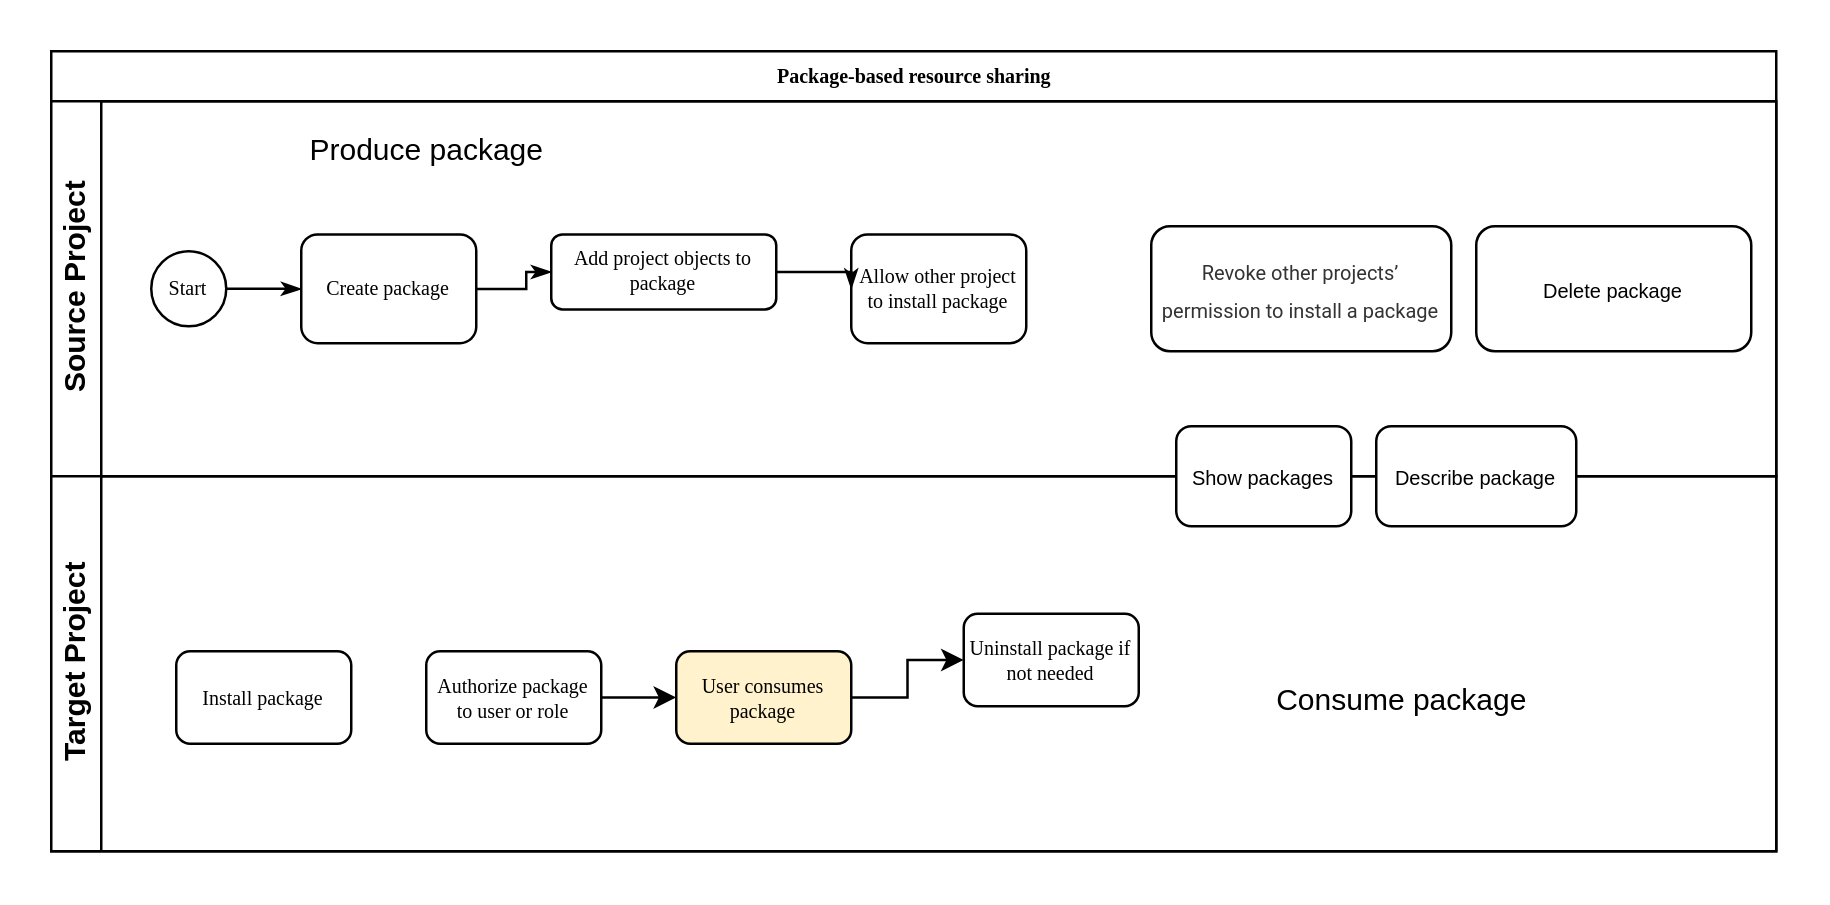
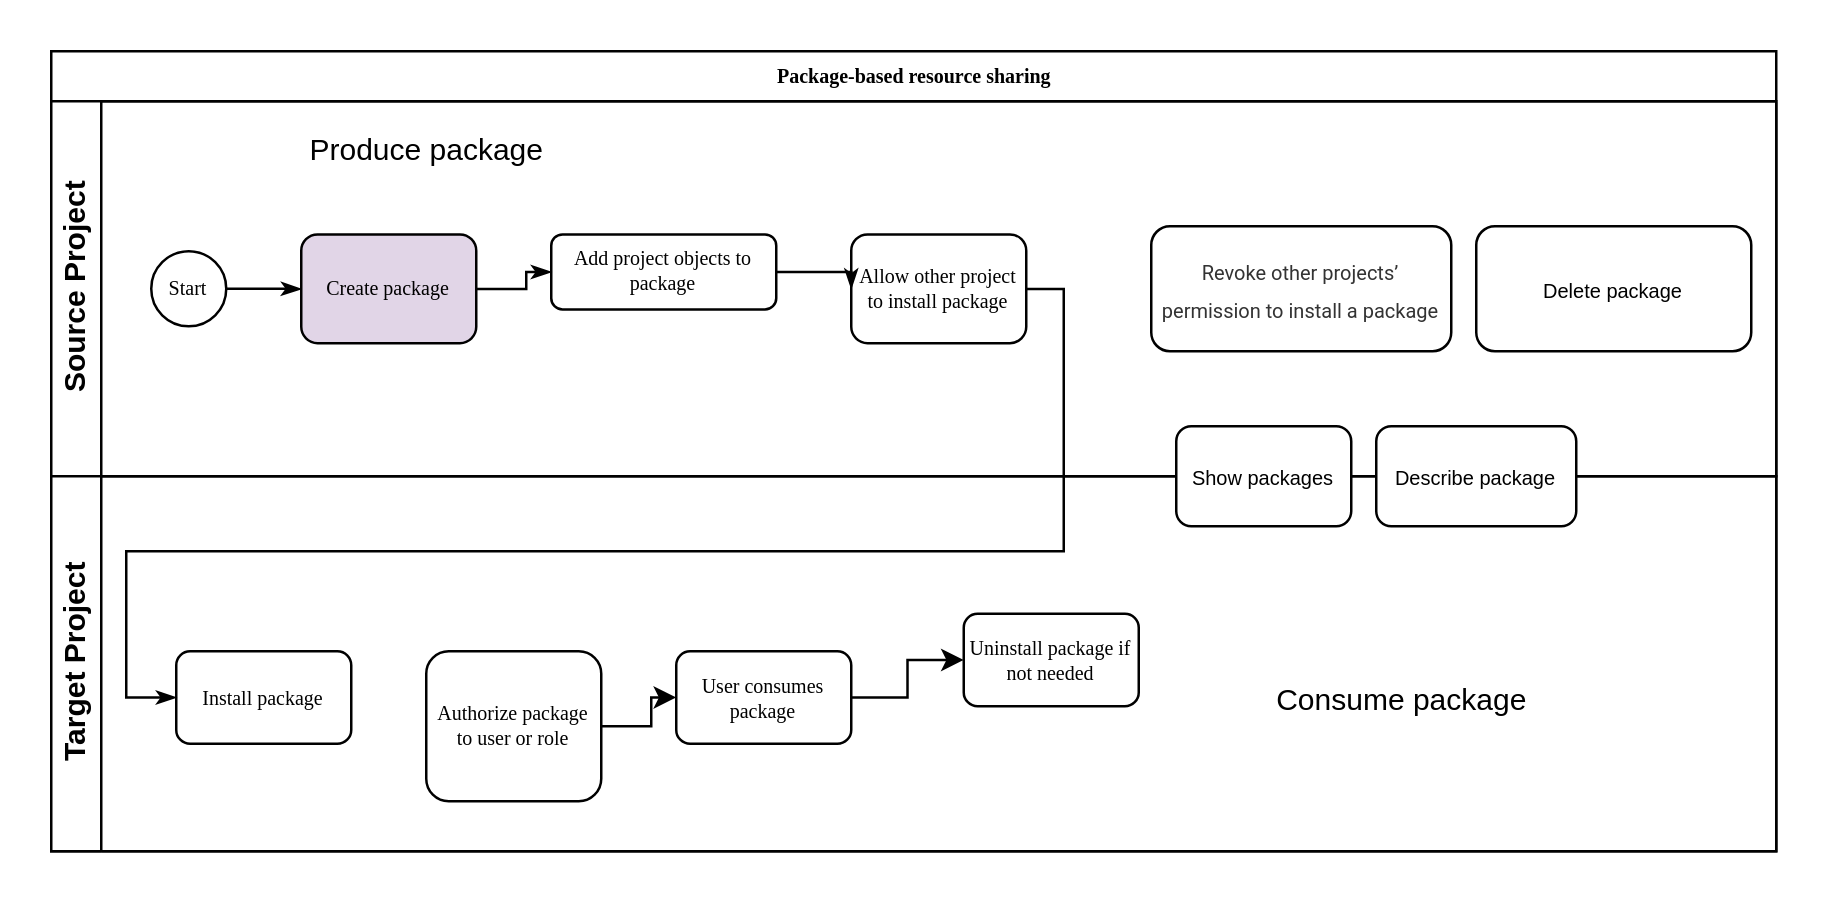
  <mxCell id="0" />
  <mxCell id="1" parent="0" />
  <mxCell id="2" value="Package-based resource sharing" style="swimlane;html=1;childLayout=stackLayout;horizontal=1;startSize=20;horizontalStack=0;rounded=0;shadow=0;labelBackgroundColor=none;strokeWidth=1;fontFamily=Verdana;fontSize=8;align=center;" parent="1" vertex="1"><mxGeometry x="20" y="20" width="690" height="320" as="geometry" /></mxCell>
  <mxCell id="3" value="Source Project" style="swimlane;html=1;startSize=20;horizontal=0;" parent="2" vertex="1"><mxGeometry y="20" width="690" height="150" as="geometry" /></mxCell>
  <mxCell id="4" style="edgeStyle=orthogonalEdgeStyle;rounded=0;html=1;labelBackgroundColor=none;startArrow=none;startFill=0;startSize=5;endArrow=classicThin;endFill=1;endSize=5;jettySize=auto;orthogonalLoop=1;strokeWidth=1;fontFamily=Verdana;fontSize=8" parent="3" source="5" target="6" edge="1"><mxGeometry relative="1" as="geometry" /></mxCell>
  <mxCell id="5" value="Start" style="ellipse;whiteSpace=wrap;html=1;rounded=0;shadow=0;labelBackgroundColor=none;strokeWidth=1;fontFamily=Verdana;fontSize=8;align=center;" parent="3" vertex="1"><mxGeometry x="40" y="60" width="30" height="30" as="geometry" /></mxCell>
- <mxCell id="6" value="Create package" style="rounded=1;whiteSpace=wrap;html=1;shadow=0;labelBackgroundColor=none;strokeWidth=1;fontFamily=Verdana;fontSize=8;align=center;" parent="3" vertex="1"><mxGeometry x="100" y="53.25" width="70" height="43.5" as="geometry" /></mxCell>
+ <mxCell id="6" value="Create package" style="rounded=1;whiteSpace=wrap;html=1;shadow=0;labelBackgroundColor=none;strokeWidth=1;fontFamily=Verdana;fontSize=8;align=center;fillColor=#e1d5e7;" parent="3" vertex="1"><mxGeometry x="100" y="53.25" width="70" height="43.5" as="geometry" /></mxCell>
  <mxCell id="7" value="Add project objects to package" style="rounded=1;whiteSpace=wrap;html=1;shadow=0;labelBackgroundColor=none;strokeWidth=1;fontFamily=Verdana;fontSize=8;align=center;" parent="3" vertex="1"><mxGeometry x="200" y="53.25" width="90" height="30" as="geometry" /></mxCell>
  <mxCell id="8" style="edgeStyle=orthogonalEdgeStyle;rounded=0;html=1;labelBackgroundColor=none;startArrow=none;startFill=0;startSize=5;endArrow=classicThin;endFill=1;endSize=5;jettySize=auto;orthogonalLoop=1;strokeWidth=1;fontFamily=Verdana;fontSize=8" parent="3" source="6" target="7" edge="1"><mxGeometry relative="1" as="geometry" /></mxCell>
  <mxCell id="9" value="Allow other project to install package" style="rounded=1;whiteSpace=wrap;html=1;shadow=0;labelBackgroundColor=none;strokeWidth=1;fontFamily=Verdana;fontSize=8;align=center;" parent="3" vertex="1"><mxGeometry x="320" y="53.25" width="70" height="43.5" as="geometry" /></mxCell>
  <mxCell id="10" style="edgeStyle=orthogonalEdgeStyle;rounded=0;html=1;labelBackgroundColor=none;startArrow=none;startFill=0;startSize=5;endArrow=classicThin;endFill=1;endSize=5;jettySize=auto;orthogonalLoop=1;strokeWidth=1;fontFamily=Verdana;fontSize=8;entryX=0;entryY=0.5;entryDx=0;entryDy=0;exitX=1;exitY=0.5;exitDx=0;exitDy=0;" edge="1" parent="3" source="7" target="9"><mxGeometry relative="1" as="geometry"><mxPoint x="310" y="74.5" as="sourcePoint" /><mxPoint x="360" y="74.5" as="targetPoint" /></mxGeometry></mxCell>
  <mxCell id="11" value="&lt;span style=&quot;color: rgb(51 , 51 , 51) ; font-family: &amp;#34;roboto&amp;#34; , &amp;#34;helvetica&amp;#34; , &amp;#34;tahoma&amp;#34; , &amp;#34;arial&amp;#34; , &amp;#34;hiragino sans gb&amp;#34; , &amp;#34;microsoft yahei&amp;#34; , &amp;#34;simsun&amp;#34; , sans-serif ; text-align: left ; background-color: rgb(255 , 255 , 255)&quot;&gt;&lt;font style=&quot;font-size: 8px&quot;&gt;Revoke other projects’ permission to install a package&lt;/font&gt;&lt;/span&gt;" style="rounded=1;whiteSpace=wrap;html=1;" vertex="1" parent="3"><mxGeometry x="440" y="50" width="120" height="50" as="geometry" /></mxCell>
  <mxCell id="12" value="&lt;font style=&quot;font-size: 8px&quot;&gt;Delete package&lt;/font&gt;" style="rounded=1;whiteSpace=wrap;html=1;" vertex="1" parent="3"><mxGeometry x="570" y="50" width="110" height="50" as="geometry" /></mxCell>
  <mxCell id="13" value="Target Project" style="swimlane;html=1;startSize=20;horizontal=0;" parent="2" vertex="1"><mxGeometry y="170" width="690" height="150" as="geometry" /></mxCell>
  <mxCell id="14" value="Install package" style="rounded=1;whiteSpace=wrap;html=1;shadow=0;labelBackgroundColor=none;strokeWidth=1;fontFamily=Verdana;fontSize=8;align=center;" parent="13" vertex="1"><mxGeometry x="50" y="70" width="70" height="37" as="geometry" /></mxCell>
- <mxCell id="15" value="Authorize package to user or role" style="rounded=1;whiteSpace=wrap;html=1;shadow=0;labelBackgroundColor=none;strokeWidth=1;fontFamily=Verdana;fontSize=8;align=center;" parent="13" vertex="1"><mxGeometry x="150" y="70.0" width="70" height="37" as="geometry" /></mxCell>
+ <mxCell id="15" value="Authorize package to user or role" style="rounded=1;whiteSpace=wrap;html=1;shadow=0;labelBackgroundColor=none;strokeWidth=1;fontFamily=Verdana;fontSize=8;align=center;" parent="13" vertex="1"><mxGeometry x="150" y="70.0" width="70" height="60" as="geometry" /></mxCell>
  <mxCell id="16" value="Uninstall package if not needed" style="rounded=1;whiteSpace=wrap;html=1;shadow=0;labelBackgroundColor=none;strokeWidth=1;fontFamily=Verdana;fontSize=8;align=center;" vertex="1" parent="13"><mxGeometry x="365" y="55" width="70" height="37" as="geometry" /></mxCell>
- <mxCell id="17" value="User consumes package" style="rounded=1;whiteSpace=wrap;html=1;shadow=0;labelBackgroundColor=none;strokeWidth=1;fontFamily=Verdana;fontSize=8;align=center;fillColor=#fff2cc;" vertex="1" parent="13"><mxGeometry x="250" y="70" width="70" height="37" as="geometry" /></mxCell>
+ <mxCell id="17" value="User consumes package" style="rounded=1;whiteSpace=wrap;html=1;shadow=0;labelBackgroundColor=none;strokeWidth=1;fontFamily=Verdana;fontSize=8;align=center;" vertex="1" parent="13"><mxGeometry x="250" y="70" width="70" height="37" as="geometry" /></mxCell>
  <mxCell id="18" value="" style="edgeStyle=orthogonalEdgeStyle;rounded=0;orthogonalLoop=1;jettySize=auto;html=1;" edge="1" parent="13" source="15" target="17"><mxGeometry relative="1" as="geometry" /></mxCell>
  <mxCell id="19" value="" style="edgeStyle=orthogonalEdgeStyle;rounded=0;orthogonalLoop=1;jettySize=auto;html=1;" edge="1" parent="13" source="17" target="16"><mxGeometry relative="1" as="geometry" /></mxCell>
  <mxCell id="20" value="&lt;font style=&quot;font-size: 8px&quot;&gt;Describe package&lt;/font&gt;" style="rounded=1;whiteSpace=wrap;html=1;" vertex="1" parent="13"><mxGeometry x="530" y="-20" width="80" height="40" as="geometry" /></mxCell>
+ <mxCell id="21" style="edgeStyle=orthogonalEdgeStyle;rounded=0;html=1;labelBackgroundColor=none;startArrow=none;startFill=0;startSize=5;endArrow=classicThin;endFill=1;endSize=5;jettySize=auto;orthogonalLoop=1;strokeWidth=1;fontFamily=Verdana;fontSize=8;entryX=0;entryY=0.5;entryDx=0;entryDy=0;" parent="2" source="9" target="14" edge="1"><mxGeometry relative="1" as="geometry"><mxPoint x="330" y="395.5" as="targetPoint" /><Array as="points"><mxPoint x="405" y="200" /><mxPoint x="30" y="200" /><mxPoint x="30" y="259" /></Array></mxGeometry></mxCell>
  <mxCell id="22" value="&lt;font style=&quot;font-size: 8px&quot;&gt;Show packages&lt;/font&gt;" style="rounded=1;whiteSpace=wrap;html=1;" vertex="1" parent="1"><mxGeometry x="470" y="170" width="70" height="40" as="geometry" /></mxCell>
  <mxCell id="23" value="Consume package" style="text;html=1;align=center;verticalAlign=middle;resizable=0;points=[];autosize=1;" vertex="1" parent="1"><mxGeometry x="500" y="270" width="120" height="20" as="geometry" /></mxCell>
  <mxCell id="24" value="Produce package" style="text;html=1;align=center;verticalAlign=middle;resizable=0;points=[];autosize=1;" vertex="1" parent="1"><mxGeometry x="115" y="50" width="110" height="20" as="geometry" /></mxCell>
